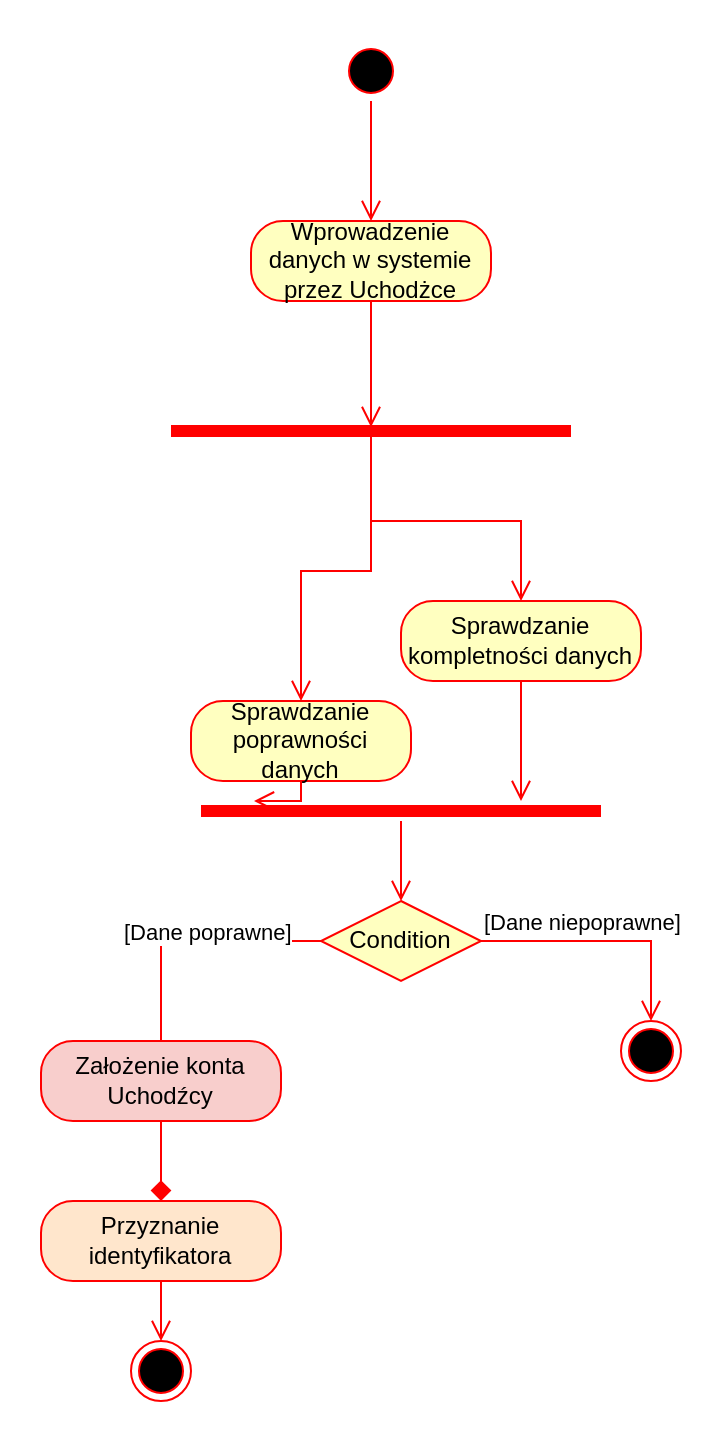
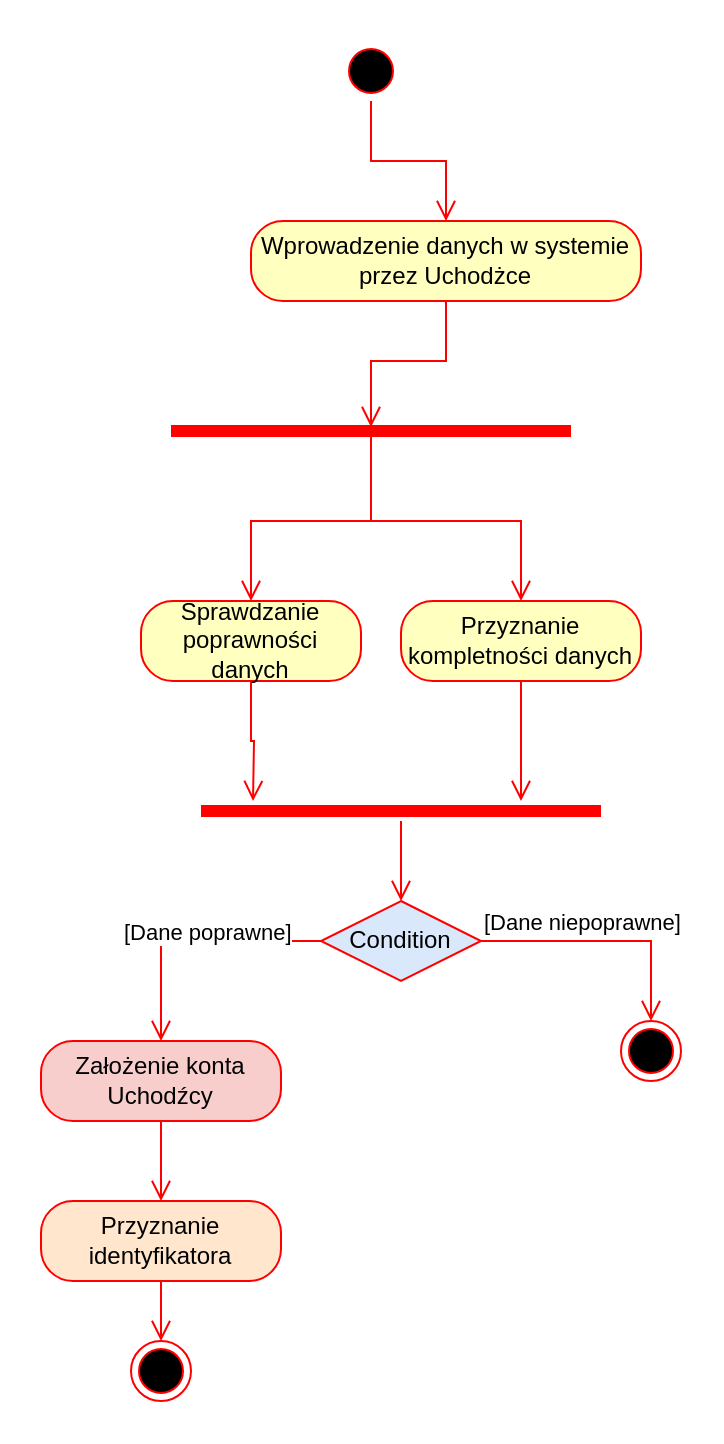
  <mxCell id="0" />
  <mxCell id="1" parent="0" />
  <mxCell id="2" value="" style="ellipse;html=1;shape=startState;fillColor=#000000;strokeColor=#ff0000;" vertex="1" parent="1"><mxGeometry x="170" y="20" width="30" height="30" as="geometry" /></mxCell>
  <mxCell id="3" value="" style="edgeStyle=orthogonalEdgeStyle;html=1;verticalAlign=bottom;endArrow=open;endSize=8;strokeColor=#ff0000;rounded=0;entryX=0.5;entryY=0;entryDx=0;entryDy=0;" edge="1" source="2" parent="1" target="4"><mxGeometry relative="1" as="geometry"><mxPoint x="185" y="100" as="targetPoint" /></mxGeometry></mxCell>
- <mxCell id="4" value="Wprowadzenie danych w systemie przez Uchodżce" style="rounded=1;whiteSpace=wrap;html=1;arcSize=40;fontColor=#000000;fillColor=#ffffc0;strokeColor=#ff0000;" vertex="1" parent="1"><mxGeometry x="125" y="110" width="120" height="40" as="geometry" /></mxCell>
+ <mxCell id="4" value="Wprowadzenie danych w systemie przez Uchodżce" style="rounded=1;whiteSpace=wrap;html=1;arcSize=40;fontColor=#000000;fillColor=#ffffc0;strokeColor=#ff0000;" vertex="1" parent="1"><mxGeometry x="125" y="110" width="195" height="40" as="geometry" /></mxCell>
  <mxCell id="5" value="" style="edgeStyle=orthogonalEdgeStyle;html=1;verticalAlign=bottom;endArrow=open;endSize=8;strokeColor=#ff0000;rounded=0;entryX=0.5;entryY=0.3;entryDx=0;entryDy=0;entryPerimeter=0;" edge="1" source="4" parent="1" target="6"><mxGeometry relative="1" as="geometry"><mxPoint x="185" y="190" as="targetPoint" /></mxGeometry></mxCell>
  <mxCell id="6" value="" style="shape=line;html=1;strokeWidth=6;strokeColor=#ff0000;" vertex="1" parent="1"><mxGeometry x="85" y="210" width="200" height="10" as="geometry" /></mxCell>
  <mxCell id="7" value="" style="edgeStyle=orthogonalEdgeStyle;html=1;verticalAlign=bottom;endArrow=open;endSize=8;strokeColor=#ff0000;rounded=0;entryX=0.5;entryY=0;entryDx=0;entryDy=0;" edge="1" source="6" parent="1" target="9"><mxGeometry relative="1" as="geometry"><mxPoint x="130" y="290" as="targetPoint" /></mxGeometry></mxCell>
  <mxCell id="8" value="" style="edgeStyle=orthogonalEdgeStyle;html=1;verticalAlign=bottom;endArrow=open;endSize=8;strokeColor=#ff0000;rounded=0;exitX=0.5;exitY=0.8;exitDx=0;exitDy=0;exitPerimeter=0;entryX=0.5;entryY=0;entryDx=0;entryDy=0;" edge="1" parent="1" source="6" target="11"><mxGeometry relative="1" as="geometry"><mxPoint x="280" y="290" as="targetPoint" /><mxPoint x="195" y="230" as="sourcePoint" /></mxGeometry></mxCell>
- <mxCell id="9" value="Sprawdzanie poprawności danych" style="rounded=1;whiteSpace=wrap;html=1;arcSize=40;fontColor=#000000;fillColor=#ffffc0;strokeColor=#ff0000;" vertex="1" parent="1"><mxGeometry x="95" y="350" width="110" height="40" as="geometry" /></mxCell>
+ <mxCell id="9" value="Sprawdzanie poprawności danych" style="rounded=1;whiteSpace=wrap;html=1;arcSize=40;fontColor=#000000;fillColor=#ffffc0;strokeColor=#ff0000;" vertex="1" parent="1"><mxGeometry x="70" y="300" width="110" height="40" as="geometry" /></mxCell>
  <mxCell id="10" value="" style="edgeStyle=orthogonalEdgeStyle;html=1;verticalAlign=bottom;endArrow=open;endSize=8;strokeColor=#ff0000;rounded=0;" edge="1" source="9" parent="1"><mxGeometry relative="1" as="geometry"><mxPoint x="126" y="400" as="targetPoint" /></mxGeometry></mxCell>
- <mxCell id="11" value="Sprawdzanie kompletności danych" style="rounded=1;whiteSpace=wrap;html=1;arcSize=40;fontColor=#000000;fillColor=#ffffc0;strokeColor=#ff0000;" vertex="1" parent="1"><mxGeometry x="200" y="300" width="120" height="40" as="geometry" /></mxCell>
+ <mxCell id="11" value="Przyznanie kompletności danych" style="rounded=1;whiteSpace=wrap;html=1;arcSize=40;fontColor=#000000;fillColor=#ffffc0;strokeColor=#ff0000;" vertex="1" parent="1"><mxGeometry x="200" y="300" width="120" height="40" as="geometry" /></mxCell>
  <mxCell id="12" value="" style="edgeStyle=orthogonalEdgeStyle;html=1;verticalAlign=bottom;endArrow=open;endSize=8;strokeColor=#ff0000;rounded=0;" edge="1" source="11" parent="1"><mxGeometry relative="1" as="geometry"><mxPoint x="260" y="400" as="targetPoint" /></mxGeometry></mxCell>
  <mxCell id="13" value="" style="shape=line;html=1;strokeWidth=6;strokeColor=#ff0000;" vertex="1" parent="1"><mxGeometry x="100" y="400" width="200" height="10" as="geometry" /></mxCell>
  <mxCell id="14" value="" style="edgeStyle=orthogonalEdgeStyle;html=1;verticalAlign=bottom;endArrow=open;endSize=8;strokeColor=#ff0000;rounded=0;entryX=0.5;entryY=0;entryDx=0;entryDy=0;" edge="1" source="13" parent="1" target="15"><mxGeometry relative="1" as="geometry"><mxPoint x="200" y="460" as="targetPoint" /></mxGeometry></mxCell>
- <mxCell id="15" value="Condition" style="rhombus;whiteSpace=wrap;html=1;fillColor=#ffffc0;strokeColor=#ff0000;" vertex="1" parent="1"><mxGeometry x="160" y="450" width="80" height="40" as="geometry" /></mxCell>
+ <mxCell id="15" value="Condition" style="rhombus;whiteSpace=wrap;html=1;fillColor=#dae8fc;strokeColor=#ff0000;" vertex="1" parent="1"><mxGeometry x="160" y="450" width="80" height="40" as="geometry" /></mxCell>
  <mxCell id="16" value="[Dane niepoprawne]" style="edgeStyle=orthogonalEdgeStyle;html=1;align=left;verticalAlign=bottom;endArrow=open;endSize=8;strokeColor=#ff0000;rounded=0;entryX=0.5;entryY=0;entryDx=0;entryDy=0;" edge="1" source="15" parent="1" target="19"><mxGeometry x="-1" relative="1" as="geometry"><mxPoint x="330" y="540" as="targetPoint" /></mxGeometry></mxCell>
- <mxCell id="17" value="[Dane poprawne]" style="edgeStyle=orthogonalEdgeStyle;html=1;align=left;verticalAlign=top;endArrow=none;endSize=8;strokeColor=#ff0000;rounded=0;entryX=0.5;entryY=0;entryDx=0;entryDy=0;" edge="1" source="15" parent="1" target="20"><mxGeometry x="0.273" y="-28" relative="1" as="geometry"><mxPoint x="90" y="510" as="targetPoint" /><mxPoint x="8" y="-20" as="offset" /></mxGeometry></mxCell>
+ <mxCell id="17" value="[Dane poprawne]" style="edgeStyle=orthogonalEdgeStyle;html=1;align=left;verticalAlign=top;endArrow=open;endSize=8;strokeColor=#ff0000;rounded=0;entryX=0.5;entryY=0;entryDx=0;entryDy=0;" edge="1" source="15" parent="1" target="20"><mxGeometry x="0.273" y="-28" relative="1" as="geometry"><mxPoint x="90" y="510" as="targetPoint" /><mxPoint x="8" y="-20" as="offset" /></mxGeometry></mxCell>
  <mxCell id="18" value="" style="ellipse;html=1;shape=endState;fillColor=#000000;strokeColor=#ff0000;" vertex="1" parent="1"><mxGeometry x="65" y="670" width="30" height="30" as="geometry" /></mxCell>
  <mxCell id="19" value="" style="ellipse;html=1;shape=endState;fillColor=#000000;strokeColor=#ff0000;" vertex="1" parent="1"><mxGeometry x="310" y="510" width="30" height="30" as="geometry" /></mxCell>
  <mxCell id="20" value="Założenie konta Uchodźcy" style="rounded=1;whiteSpace=wrap;html=1;arcSize=40;fontColor=#000000;fillColor=#f8cecc;strokeColor=#ff0000;" vertex="1" parent="1"><mxGeometry x="20" y="520" width="120" height="40" as="geometry" /></mxCell>
- <mxCell id="21" value="" style="edgeStyle=orthogonalEdgeStyle;html=1;verticalAlign=bottom;endArrow=diamond;endSize=8;strokeColor=#ff0000;rounded=0;entryX=0.5;entryY=0;entryDx=0;entryDy=0;" edge="1" source="20" parent="1" target="22"><mxGeometry relative="1" as="geometry"><mxPoint x="80" y="610" as="targetPoint" /></mxGeometry></mxCell>
+ <mxCell id="21" value="" style="edgeStyle=orthogonalEdgeStyle;html=1;verticalAlign=bottom;endArrow=open;endSize=8;strokeColor=#ff0000;rounded=0;entryX=0.5;entryY=0;entryDx=0;entryDy=0;" edge="1" source="20" parent="1" target="22"><mxGeometry relative="1" as="geometry"><mxPoint x="80" y="610" as="targetPoint" /></mxGeometry></mxCell>
  <mxCell id="22" value="Przyznanie identyfikatora" style="rounded=1;whiteSpace=wrap;html=1;arcSize=40;fontColor=#000000;fillColor=#ffe6cc;strokeColor=#ff0000;" vertex="1" parent="1"><mxGeometry x="20" y="600" width="120" height="40" as="geometry" /></mxCell>
  <mxCell id="23" value="" style="edgeStyle=orthogonalEdgeStyle;html=1;verticalAlign=bottom;endArrow=open;endSize=8;strokeColor=#ff0000;rounded=0;entryX=0.5;entryY=0;entryDx=0;entryDy=0;" edge="1" source="22" parent="1" target="18"><mxGeometry relative="1" as="geometry"><mxPoint x="80" y="680" as="targetPoint" /></mxGeometry></mxCell>
